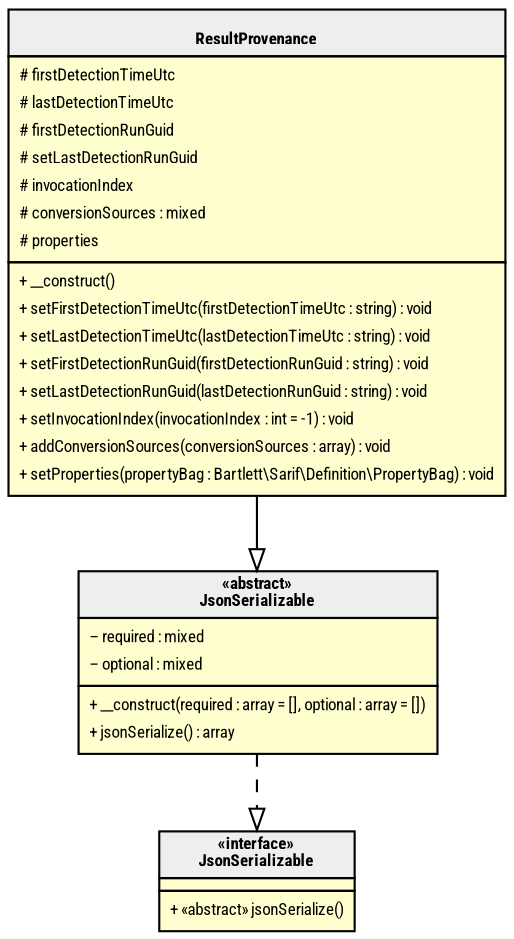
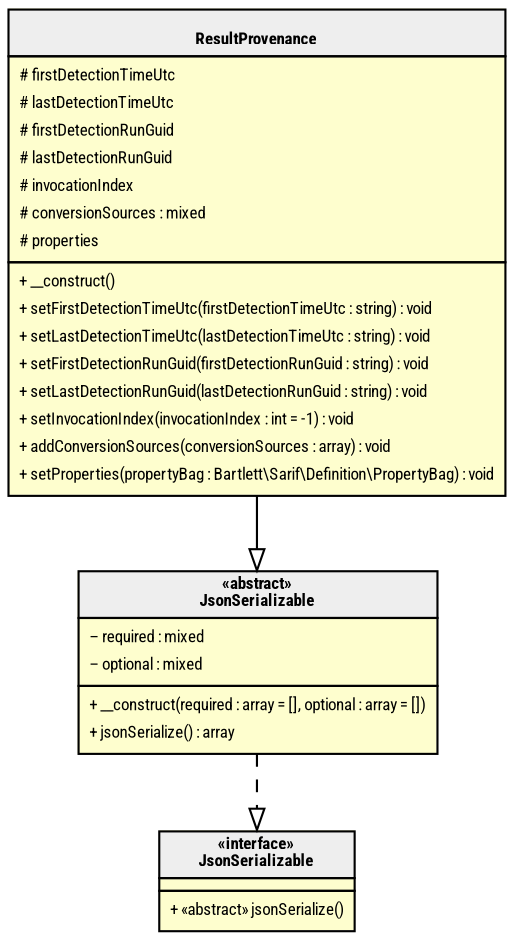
  digraph {
    rankdir=TB
    fontname="Roboto Condensed"
    node [fillcolor="#FEFECE" fontname="Roboto Condensed" fontsize=8 margin=0 shape=none style=filled]
    edge [arrowhead=empty fontname="Roboto Condensed" fontsize=8]
    n1 [label=< <table cellspacing="0" border="0" cellborder="1">     <tr><td bgcolor="#eeeeee"><b>«abstract»<br/>JsonSerializable</b></td></tr>     <tr><td><table border="0" cellspacing="0" cellpadding="2">     <tr><td align="left">– required : mixed</td></tr>     <tr><td align="left">– optional : mixed</td></tr> </table></td></tr>     <tr><td><table border="0" cellspacing="0" cellpadding="2">     <tr><td align="left">+ __construct(required : array = [], optional : array = [])</td></tr>     <tr><td align="left">+ jsonSerialize() : array</td></tr> </table></td></tr> </table>>]
-   n2 [label=< <table cellspacing="0" border="0" cellborder="1">     <tr><td bgcolor="#eeeeee"><b><br/>ResultProvenance</b></td></tr>     <tr><td><table border="0" cellspacing="0" cellpadding="2">     <tr><td align="left"># firstDetectionTimeUtc</td></tr>     <tr><td align="left"># lastDetectionTimeUtc</td></tr>     <tr><td align="left"># firstDetectionRunGuid</td></tr>     <tr><td align="left"># setLastDetectionRunGuid</td></tr>     <tr><td align="left"># invocationIndex</td></tr>     <tr><td align="left"># conversionSources : mixed</td></tr>     <tr><td align="left"># properties</td></tr> </table></td></tr>     <tr><td><table border="0" cellspacing="0" cellpadding="2">     <tr><td align="left">+ __construct()</td></tr>     <tr><td align="left">+ setFirstDetectionTimeUtc(firstDetectionTimeUtc : string) : void</td></tr>     <tr><td align="left">+ setLastDetectionTimeUtc(lastDetectionTimeUtc : string) : void</td></tr>     <tr><td align="left">+ setFirstDetectionRunGuid(firstDetectionRunGuid : string) : void</td></tr>     <tr><td align="left">+ setLastDetectionRunGuid(lastDetectionRunGuid : string) : void</td></tr>     <tr><td align="left">+ setInvocationIndex(invocationIndex : int = -1) : void</td></tr>     <tr><td align="left">+ addConversionSources(conversionSources : array) : void</td></tr>     <tr><td align="left">+ setProperties(propertyBag : Bartlett\\Sarif\\Definition\\PropertyBag) : void</td></tr> </table></td></tr> </table>>]
+   n2 [label=< <table cellspacing="0" border="0" cellborder="1">     <tr><td bgcolor="#eeeeee"><b><br/>ResultProvenance</b></td></tr>     <tr><td><table border="0" cellspacing="0" cellpadding="2">     <tr><td align="left"># firstDetectionTimeUtc</td></tr>     <tr><td align="left"># lastDetectionTimeUtc</td></tr>     <tr><td align="left"># firstDetectionRunGuid</td></tr>     <tr><td align="left"># lastDetectionRunGuid</td></tr>     <tr><td align="left"># invocationIndex</td></tr>     <tr><td align="left"># conversionSources : mixed</td></tr>     <tr><td align="left"># properties</td></tr> </table></td></tr>     <tr><td><table border="0" cellspacing="0" cellpadding="2">     <tr><td align="left">+ __construct()</td></tr>     <tr><td align="left">+ setFirstDetectionTimeUtc(firstDetectionTimeUtc : string) : void</td></tr>     <tr><td align="left">+ setLastDetectionTimeUtc(lastDetectionTimeUtc : string) : void</td></tr>     <tr><td align="left">+ setFirstDetectionRunGuid(firstDetectionRunGuid : string) : void</td></tr>     <tr><td align="left">+ setLastDetectionRunGuid(lastDetectionRunGuid : string) : void</td></tr>     <tr><td align="left">+ setInvocationIndex(invocationIndex : int = -1) : void</td></tr>     <tr><td align="left">+ addConversionSources(conversionSources : array) : void</td></tr>     <tr><td align="left">+ setProperties(propertyBag : Bartlett\\Sarif\\Definition\\PropertyBag) : void</td></tr> </table></td></tr> </table>>]
    n3 [label=< <table cellspacing="0" border="0" cellborder="1">     <tr><td bgcolor="#eeeeee"><b>«interface»<br/>JsonSerializable</b></td></tr>     <tr><td></td></tr>     <tr><td><table border="0" cellspacing="0" cellpadding="2">     <tr><td align="left">+ «abstract» jsonSerialize()</td></tr> </table></td></tr> </table>>]
    subgraph sub_1 {
      bgcolor=Bisque
      label="Bartlett\\Sarif\\Internal"
      n1
    }
    subgraph sub_2 {
      bgcolor=BurlyWood
      label="Bartlett\\Sarif\\Definition"
      n2
    }
    subgraph sub_3 {
      label=0
      n3
    }
    n1 -> n3 [style=dashed]
    n2 -> n1 [style=filled]
  }
